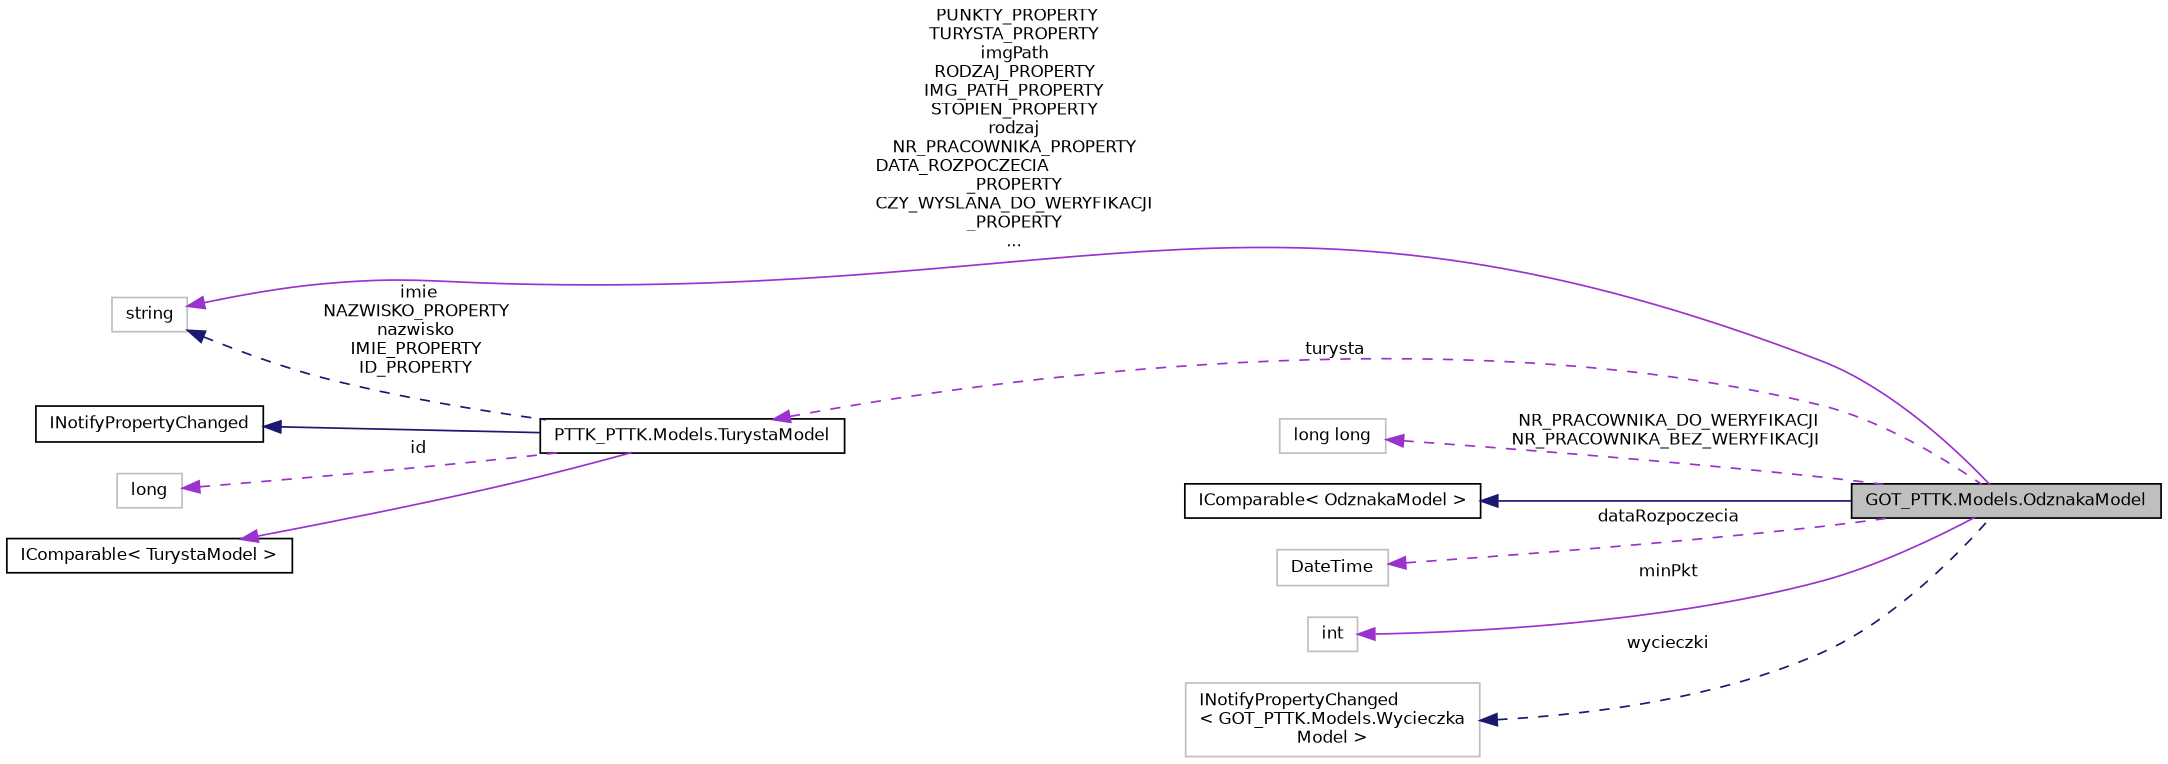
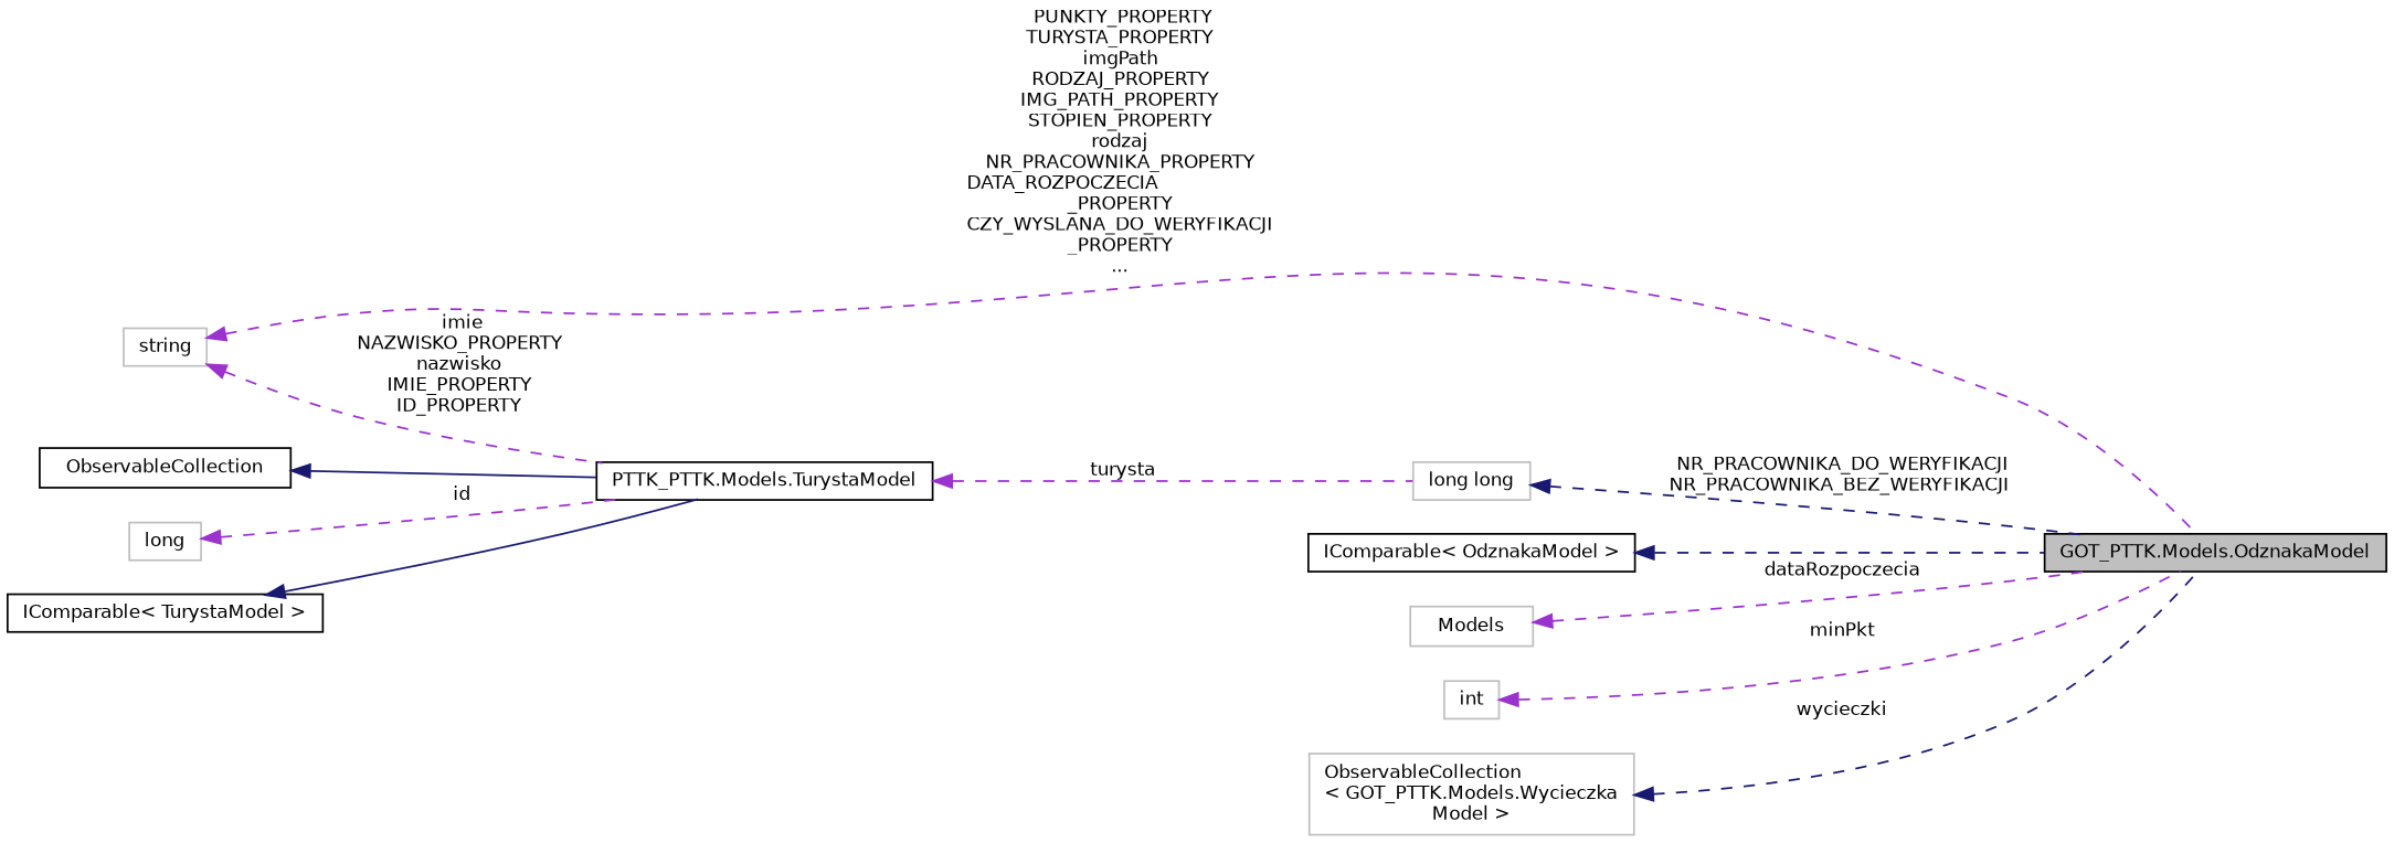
  digraph {
    fontname="DejaVu Sans"
    rankdir=LR
    node [color=grey75 fillcolor=white fontname="DejaVu Sans" fontsize=10 shape=record style=filled]
    edge [color=darkorchid3 dir=back fontname="DejaVu Sans" fontsize=10 labelfontname=Helvetica labelfontsize=10 style=dashed]
    n1 [color=black fillcolor=grey75 fontcolor=black height=0.2 label="GOT_PTTK.Models.OdznakaModel" width=0.4]
-   n2 [color=black height=0.2 label=INotifyPropertyChanged width=0.4]
+   n2 [color=black height=0.2 label=ObservableCollection width=0.4]
    n3 [color=black height=0.2 label="PTTK_PTTK.Models.TurystaModel" width=0.4]
    n4 [color=black height=0.2 label="IComparable\< OdznakaModel \>" width=0.4]
    n5 [height=0.2 label=string width=0.4]
-   n6 [height=0.2 label=DateTime width=0.4]
+   n6 [height=0.2 label=Models width=0.4]
    n7 [color=black height=0.2 label="IComparable\< TurystaModel \>" width=0.4]
    n8 [height=0.2 label=long width=0.4]
    n9 [height=0.2 label="long long" width=0.4]
    n10 [height=0.2 label=int width=0.4]
-   n11 [height=0.2 label="INotifyPropertyChanged\l\< GOT_PTTK.Models.Wycieczka\lModel \>" width=0.4]
+   n11 [height=0.2 label="ObservableCollection\l\< GOT_PTTK.Models.Wycieczka\lModel \>" width=0.4]
    n2 -> n3 [color=midnightblue style=solid]
-   n3 -> n1 [label=" turysta"]
-   n4 -> n1 [color=midnightblue style=solid]
-   n5 -> n1 [label=" PUNKTY_PROPERTY\nTURYSTA_PROPERTY\nimgPath\nRODZAJ_PROPERTY\nIMG_PATH_PROPERTY\nSTOPIEN_PROPERTY\nrodzaj\nNR_PRACOWNIKA_PROPERTY\nDATA_ROZPOCZECIA\l_PROPERTY\nCZY_WYSLANA_DO_WERYFIKACJI\l_PROPERTY\n..." style=solid]
-   n5 -> n3 [color=midnightblue label=" imie\nNAZWISKO_PROPERTY\nnazwisko\nIMIE_PROPERTY\nID_PROPERTY"]
+   n3 -> n9 [label=" turysta"]
+   n4 -> n1 [color=midnightblue]
+   n5 -> n1 [label=" PUNKTY_PROPERTY\nTURYSTA_PROPERTY\nimgPath\nRODZAJ_PROPERTY\nIMG_PATH_PROPERTY\nSTOPIEN_PROPERTY\nrodzaj\nNR_PRACOWNIKA_PROPERTY\nDATA_ROZPOCZECIA\l_PROPERTY\nCZY_WYSLANA_DO_WERYFIKACJI\l_PROPERTY\n..."]
+   n5 -> n3 [label=" imie\nNAZWISKO_PROPERTY\nnazwisko\nIMIE_PROPERTY\nID_PROPERTY"]
    n6 -> n1 [label=" dataRozpoczecia"]
-   n7 -> n3 [style=solid]
+   n7 -> n3 [color=midnightblue style=solid]
    n8 -> n3 [label=" id"]
-   n9 -> n1 [label=" NR_PRACOWNIKA_DO_WERYFIKACJI\nNR_PRACOWNIKA_BEZ_WERYFIKACJI"]
-   n10 -> n1 [label=" minPkt" style=solid]
+   n9 -> n1 [color=midnightblue label=" NR_PRACOWNIKA_DO_WERYFIKACJI\nNR_PRACOWNIKA_BEZ_WERYFIKACJI"]
+   n10 -> n1 [label=" minPkt"]
    n11 -> n1 [color=midnightblue label=" wycieczki"]
  }
